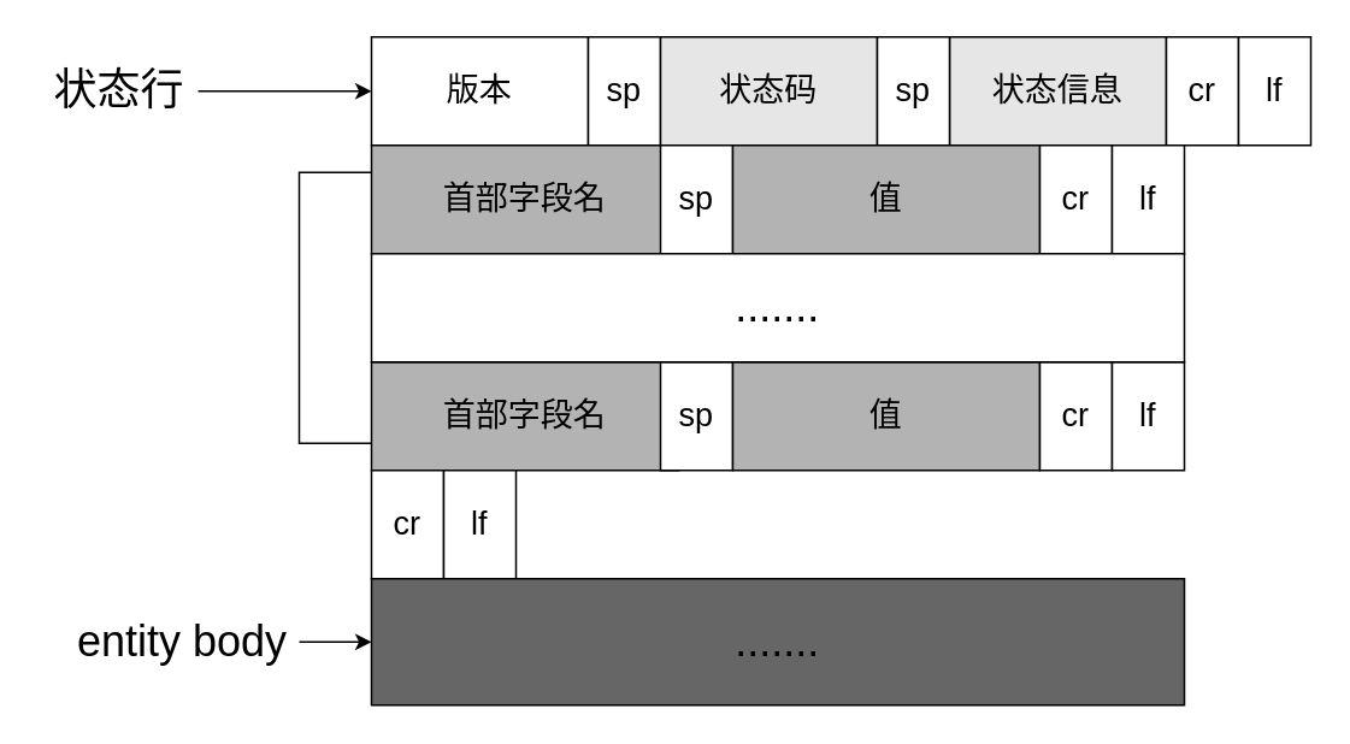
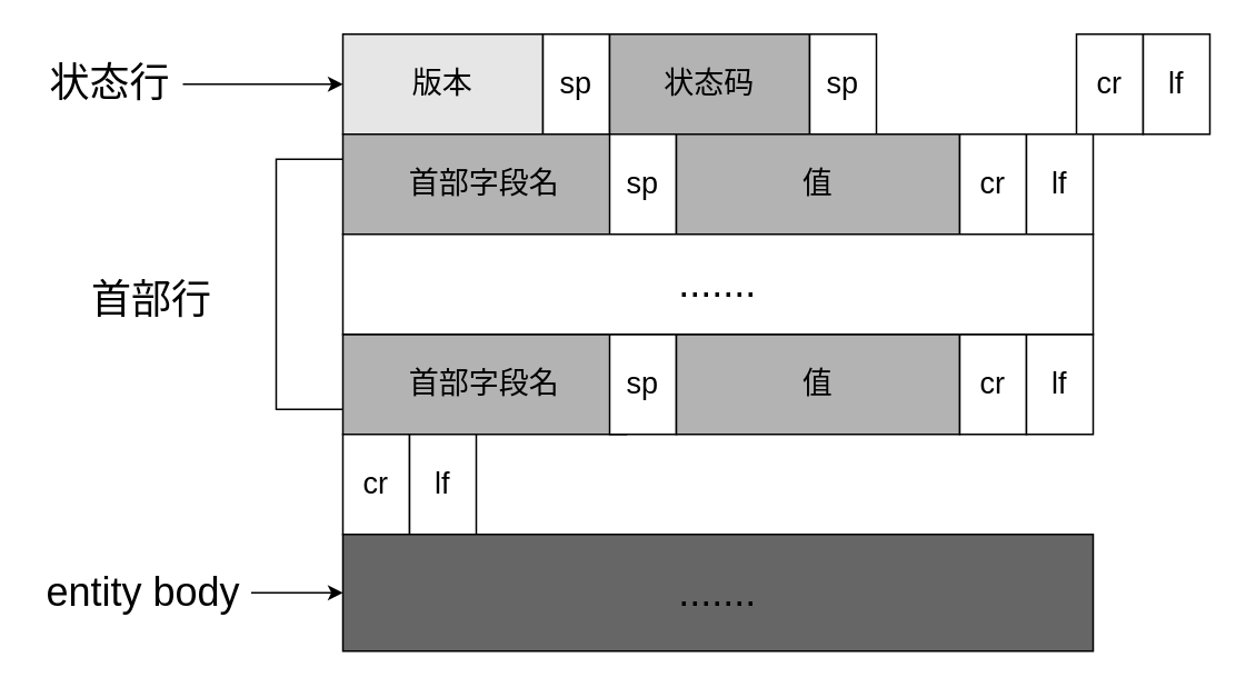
  <mxCell id="0" />
  <mxCell id="1" parent="0" />
- <mxCell id="2" value="&lt;font style=&quot;font-size: 18px&quot;&gt;版本&lt;/font&gt;" style="rounded=0;whiteSpace=wrap;html=1;fillColor=#ffffff;" vertex="1" parent="1"><mxGeometry x="205" y="20" width="120" height="60" as="geometry" /></mxCell>
+ <mxCell id="2" value="&lt;font style=&quot;font-size: 18px&quot;&gt;版本&lt;/font&gt;" style="rounded=0;whiteSpace=wrap;html=1;fillColor=#E6E6E6;" vertex="1" parent="1"><mxGeometry x="205" y="20" width="120" height="60" as="geometry" /></mxCell>
  <mxCell id="3" value="&lt;font style=&quot;font-size: 18px&quot;&gt;sp&lt;/font&gt;" style="rounded=0;whiteSpace=wrap;html=1;" vertex="1" parent="1"><mxGeometry x="325" y="20" width="40" height="60" as="geometry" /></mxCell>
- <mxCell id="4" value="&lt;span style=&quot;font-size: 18px&quot;&gt;状态码&lt;/span&gt;" style="rounded=0;whiteSpace=wrap;html=1;fillColor=#E6E6E6;" vertex="1" parent="1"><mxGeometry x="365" y="20" width="120" height="60" as="geometry" /></mxCell>
- <mxCell id="5" value="&lt;span style=&quot;font-size: 18px&quot;&gt;状态信息&lt;/span&gt;" style="rounded=0;whiteSpace=wrap;html=1;fillColor=#E6E6E6;" vertex="1" parent="1"><mxGeometry x="525" y="20" width="120" height="60" as="geometry" /></mxCell>
+ <mxCell id="4" value="&lt;span style=&quot;font-size: 18px&quot;&gt;状态码&lt;/span&gt;" style="rounded=0;whiteSpace=wrap;html=1;fillColor=#b3b3b3;" vertex="1" parent="1"><mxGeometry x="365" y="20" width="120" height="60" as="geometry" /></mxCell>
  <mxCell id="6" value="&lt;font style=&quot;font-size: 18px&quot;&gt;sp&lt;/font&gt;" style="rounded=0;whiteSpace=wrap;html=1;" vertex="1" parent="1"><mxGeometry x="485" y="20" width="40" height="60" as="geometry" /></mxCell>
  <mxCell id="7" value="&lt;font style=&quot;font-size: 18px&quot;&gt;cr&lt;/font&gt;" style="rounded=0;whiteSpace=wrap;html=1;" vertex="1" parent="1"><mxGeometry x="645" y="20" width="40" height="60" as="geometry" /></mxCell>
  <mxCell id="8" value="&lt;font style=&quot;font-size: 18px&quot;&gt;lf&lt;/font&gt;" style="rounded=0;whiteSpace=wrap;html=1;" vertex="1" parent="1"><mxGeometry x="685" y="20" width="40" height="60" as="geometry" /></mxCell>
  <mxCell id="9" value="首部字段名" style="rounded=0;whiteSpace=wrap;html=1;fontSize=18;fillColor=#B3B3B3;" vertex="1" parent="1"><mxGeometry x="205" y="80" width="170" height="60" as="geometry" /></mxCell>
  <mxCell id="10" value="&lt;font style=&quot;font-size: 18px&quot;&gt;sp&lt;/font&gt;" style="rounded=0;whiteSpace=wrap;html=1;" vertex="1" parent="1"><mxGeometry x="365" y="80" width="40" height="60" as="geometry" /></mxCell>
  <mxCell id="11" value="值" style="rounded=0;whiteSpace=wrap;html=1;fontSize=18;fillColor=#B3B3B3;" vertex="1" parent="1"><mxGeometry x="405" y="80" width="170" height="60" as="geometry" /></mxCell>
  <mxCell id="12" value="&lt;font style=&quot;font-size: 18px&quot;&gt;cr&lt;/font&gt;" style="rounded=0;whiteSpace=wrap;html=1;" vertex="1" parent="1"><mxGeometry x="575" y="80" width="40" height="60" as="geometry" /></mxCell>
  <mxCell id="13" value="&lt;font style=&quot;font-size: 18px&quot;&gt;lf&lt;/font&gt;" style="rounded=0;whiteSpace=wrap;html=1;" vertex="1" parent="1"><mxGeometry x="615" y="80" width="40" height="60" as="geometry" /></mxCell>
  <mxCell id="14" value="首部字段名" style="rounded=0;whiteSpace=wrap;html=1;fontSize=18;fillColor=#B3B3B3;" vertex="1" parent="1"><mxGeometry x="205" y="200" width="170" height="60" as="geometry" /></mxCell>
  <mxCell id="15" value="&lt;font style=&quot;font-size: 18px&quot;&gt;sp&lt;/font&gt;" style="rounded=0;whiteSpace=wrap;html=1;" vertex="1" parent="1"><mxGeometry x="365" y="200" width="40" height="60" as="geometry" /></mxCell>
  <mxCell id="16" value="值" style="rounded=0;whiteSpace=wrap;html=1;fontSize=18;fillColor=#B3B3B3;" vertex="1" parent="1"><mxGeometry x="405" y="200" width="170" height="60" as="geometry" /></mxCell>
  <mxCell id="17" value="&lt;font style=&quot;font-size: 18px&quot;&gt;cr&lt;/font&gt;" style="rounded=0;whiteSpace=wrap;html=1;" vertex="1" parent="1"><mxGeometry x="575" y="200" width="40" height="60" as="geometry" /></mxCell>
  <mxCell id="18" value="&lt;font style=&quot;font-size: 18px&quot;&gt;lf&lt;/font&gt;" style="rounded=0;whiteSpace=wrap;html=1;" vertex="1" parent="1"><mxGeometry x="615" y="200" width="40" height="60" as="geometry" /></mxCell>
  <mxCell id="19" value="&lt;font style=&quot;font-size: 24px&quot;&gt;.......&lt;/font&gt;" style="rounded=0;whiteSpace=wrap;html=1;" vertex="1" parent="1"><mxGeometry x="205" y="140" width="450" height="60" as="geometry" /></mxCell>
  <mxCell id="20" value="" style="endArrow=classic;html=1;rounded=0;fontSize=24;entryX=0;entryY=0.5;entryDx=0;entryDy=0;" edge="1" parent="1" target="2"><mxGeometry width="50" height="50" relative="1" as="geometry"><mxPoint x="109" y="50" as="sourcePoint" /><mxPoint x="195" y="50" as="targetPoint" /></mxGeometry></mxCell>
  <mxCell id="21" value="状态行" style="text;html=1;align=center;verticalAlign=middle;resizable=0;points=[];autosize=1;strokeColor=none;fillColor=none;fontSize=24;" vertex="1" parent="1"><mxGeometry x="20" y="35" width="90" height="30" as="geometry" /></mxCell>
  <mxCell id="22" value="" style="endArrow=none;html=1;rounded=0;fontSize=24;exitX=0;exitY=0.75;exitDx=0;exitDy=0;entryX=0;entryY=0.25;entryDx=0;entryDy=0;" edge="1" parent="1" source="14" target="9"><mxGeometry width="50" height="50" relative="1" as="geometry"><mxPoint x="145" y="150" as="sourcePoint" /><mxPoint x="195" y="100" as="targetPoint" /><Array as="points"><mxPoint x="165" y="245" /><mxPoint x="165" y="95" /></Array></mxGeometry></mxCell>
+ <mxCell id="23" value="首部行" style="text;html=1;align=center;verticalAlign=middle;resizable=0;points=[];autosize=1;strokeColor=none;fillColor=none;fontSize=24;" vertex="1" parent="1"><mxGeometry x="45" y="165" width="90" height="30" as="geometry" /></mxCell>
  <mxCell id="24" value="&lt;font style=&quot;font-size: 18px&quot;&gt;cr&lt;/font&gt;" style="rounded=0;whiteSpace=wrap;html=1;" vertex="1" parent="1"><mxGeometry x="205" y="260" width="40" height="60" as="geometry" /></mxCell>
  <mxCell id="25" value="&lt;font style=&quot;font-size: 18px&quot;&gt;lf&lt;/font&gt;" style="rounded=0;whiteSpace=wrap;html=1;" vertex="1" parent="1"><mxGeometry x="245" y="260" width="40" height="60" as="geometry" /></mxCell>
  <mxCell id="26" value="......." style="rounded=0;whiteSpace=wrap;html=1;fontSize=24;fillColor=#666666;" vertex="1" parent="1"><mxGeometry x="205" y="320" width="450" height="70" as="geometry" /></mxCell>
  <mxCell id="27" style="edgeStyle=orthogonalEdgeStyle;rounded=0;orthogonalLoop=1;jettySize=auto;html=1;entryX=0;entryY=0.5;entryDx=0;entryDy=0;fontSize=24;" edge="1" parent="1" source="28" target="26"><mxGeometry relative="1" as="geometry" /></mxCell>
- <mxCell id="28" value="entity body" style="text;html=1;align=center;verticalAlign=middle;resizable=0;points=[];autosize=1;strokeColor=none;fillColor=none;fontSize=24;" vertex="1" parent="1"><mxGeometry x="35" y="340" width="130" height="30" as="geometry" /></mxCell>
+ <mxCell id="28" value="entity body" style="text;html=1;align=center;verticalAlign=middle;resizable=0;points=[];autosize=1;strokeColor=none;fillColor=none;fontSize=24;" vertex="1" parent="1"><mxGeometry x="20" y="340" width="130" height="30" as="geometry" /></mxCell>
